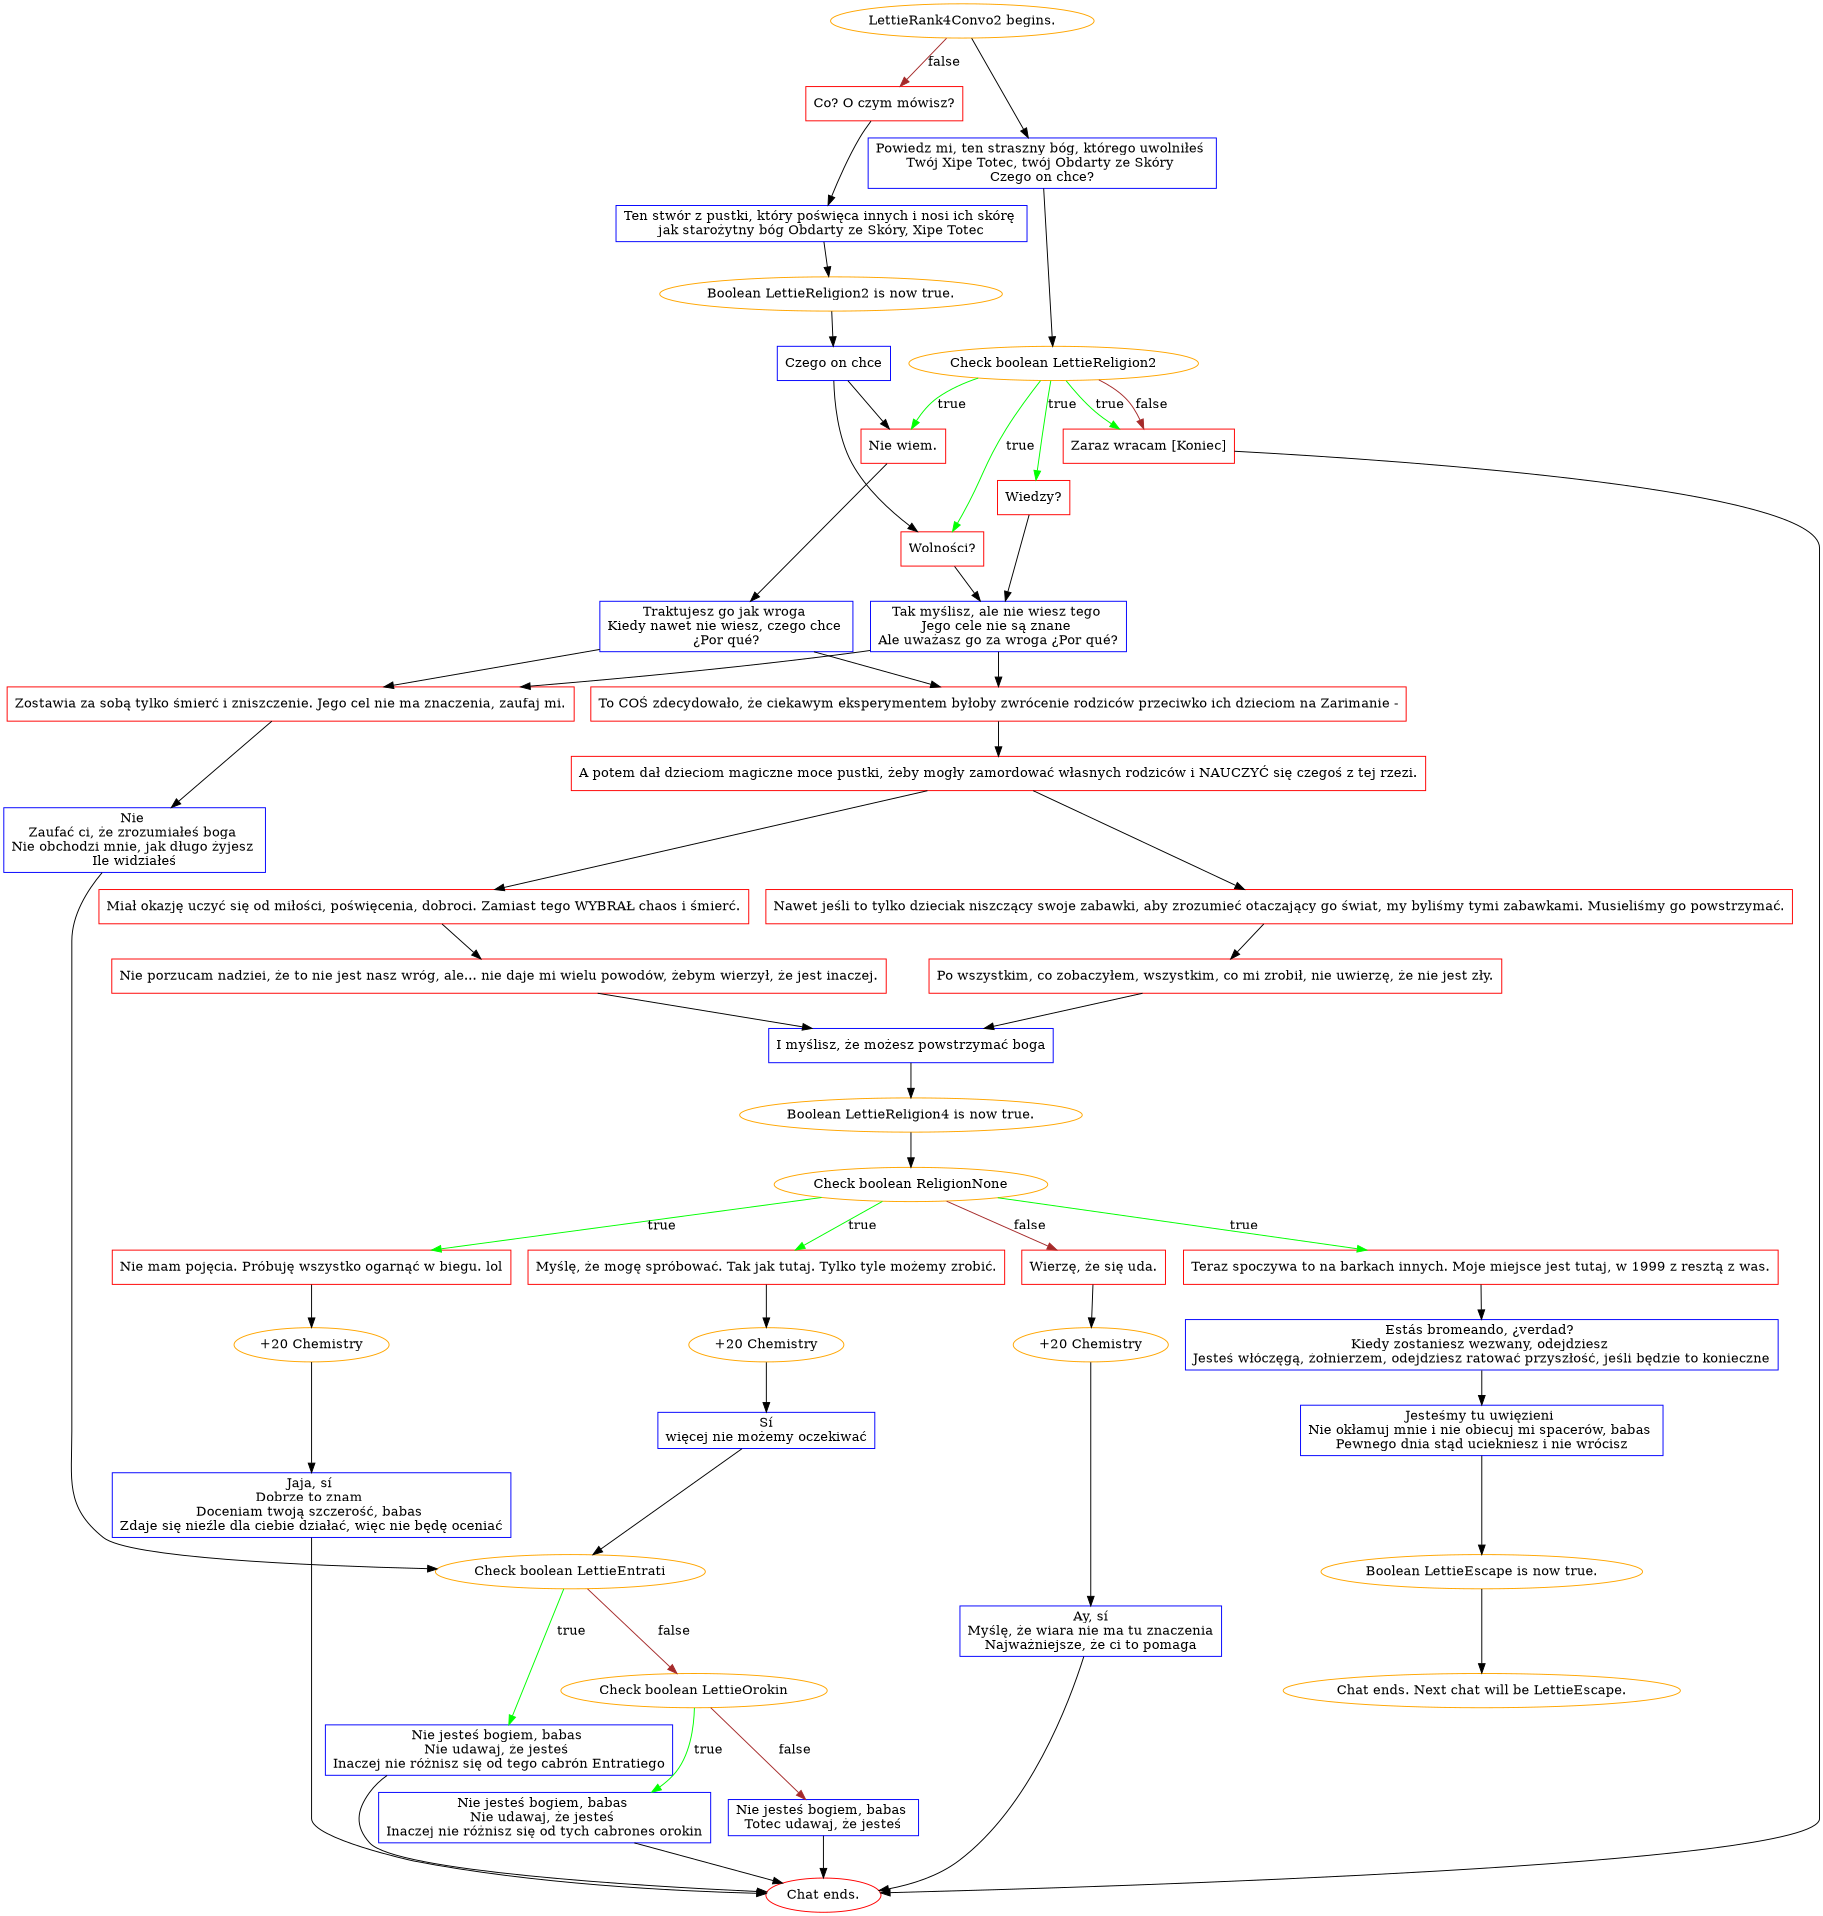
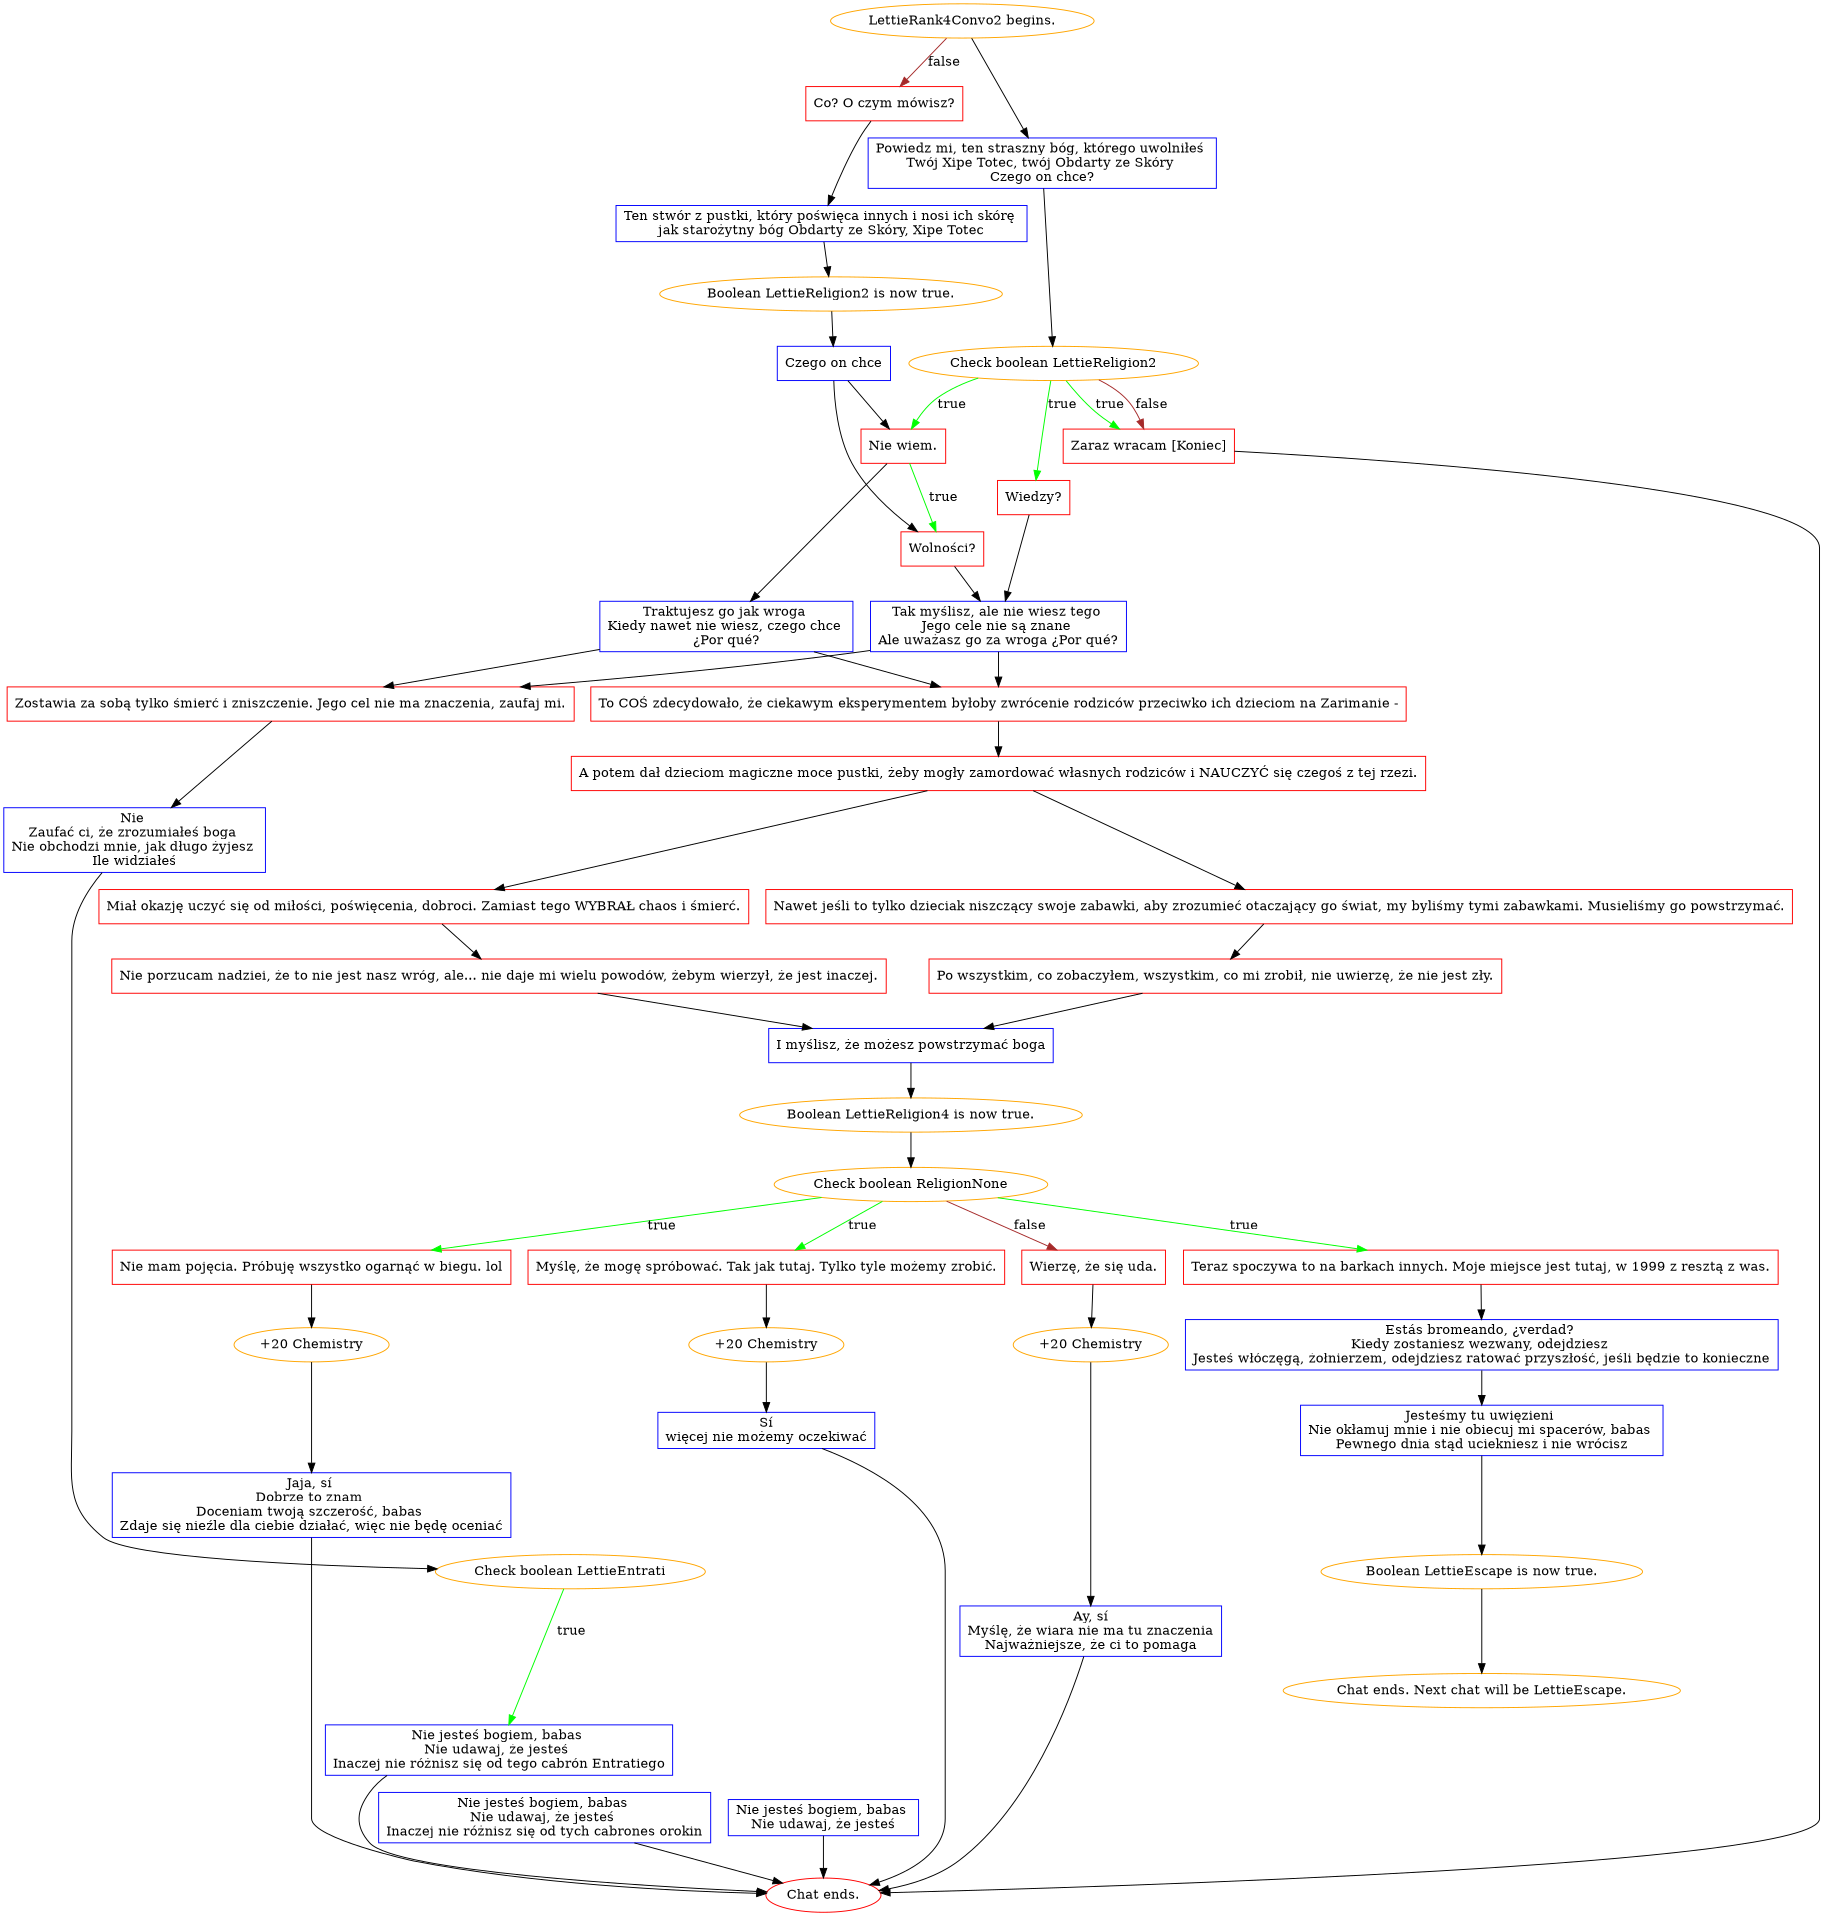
  digraph {
    node [color=red shape=box]
    "LettieRank4Convo2 begins." [color=orange shape=""]
    n2 [color=blue label="Powiedz mi, ten straszny bóg, którego uwolniłeś \nTwój Xipe Totec, twój Obdarty ze Skóry \nCzego on chce?"]
    n3 [label="Co? O czym mówisz?"]
    n4 [color=orange label="Check boolean LettieReligion2" shape=""]
    n5 [label="Wolności?"]
    n6 [label="Wiedzy?"]
    n7 [label="Nie wiem."]
    n8 [label="Zaraz wracam [Koniec]"]
    n9 [color=blue label="Tak myślisz, ale nie wiesz tego \nJego cele nie są znane \nAle uważasz go za wroga ¿Por qué?"]
    n10 [color=blue label="Traktujesz go jak wroga \nKiedy nawet nie wiesz, czego chce \n¿Por qué?"]
    "Chat ends." [shape=""]
    n12 [color=blue label="Ten stwór z pustki, który poświęca innych i nosi ich skórę \njak starożytny bóg Obdarty ze Skóry, Xipe Totec"]
    n13 [label="To COŚ zdecydowało, że ciekawym eksperymentem byłoby zwrócenie rodziców przeciwko ich dzieciom na Zarimanie -"]
    n14 [label="Zostawia za sobą tylko śmierć i zniszczenie. Jego cel nie ma znaczenia, zaufaj mi."]
    n15 [color=orange label="Boolean LettieReligion2 is now true." shape=""]
    n16 [label="A potem dał dzieciom magiczne moce pustki, żeby mogły zamordować własnych rodziców i NAUCZYĆ się czegoś z tej rzezi."]
    n17 [color=blue label="Nie \nZaufać ci, że zrozumiałeś boga \nNie obchodzi mnie, jak długo żyjesz \nIle widziałeś"]
    n18 [color=blue label="Czego on chce"]
    n19 [label="Miał okazję uczyć się od miłości, poświęcenia, dobroci. Zamiast tego WYBRAŁ chaos i śmierć."]
    n20 [label="Nawet jeśli to tylko dzieciak niszczący swoje zabawki, aby zrozumieć otaczający go świat, my byliśmy tymi zabawkami. Musieliśmy go powstrzymać."]
    n21 [color=orange label="Check boolean LettieEntrati" shape=""]
    n22 [label="Nie porzucam nadziei, że to nie jest nasz wróg, ale... nie daje mi wielu powodów, żebym wierzył, że jest inaczej."]
    n23 [label="Po wszystkim, co zobaczyłem, wszystkim, co mi zrobił, nie uwierzę, że nie jest zły."]
    n24 [color=blue label="Nie jesteś bogiem, babas \nNie udawaj, że jesteś \nInaczej nie różnisz się od tego cabrón Entratiego"]
-   n25 [color=orange label="Check boolean LettieOrokin" shape=""]
    n26 [color=blue label="I myślisz, że możesz powstrzymać boga"]
    n27 [color=blue label="Nie jesteś bogiem, babas \nNie udawaj, że jesteś \nInaczej nie różnisz się od tych cabrones orokin"]
-   n28 [color=blue label="Nie jesteś bogiem, babas \nTotec udawaj, że jesteś"]
+   n28 [color=blue label="Nie jesteś bogiem, babas \nNie udawaj, że jesteś"]
    n29 [color=orange label="Boolean LettieReligion4 is now true." shape=""]
    n30 [color=orange label="Check boolean ReligionNone" shape=""]
    n31 [label="Nie mam pojęcia. Próbuję wszystko ogarnąć w biegu. lol"]
    n32 [label="Myślę, że mogę spróbować. Tak jak tutaj. Tylko tyle możemy zrobić."]
    n33 [label="Teraz spoczywa to na barkach innych. Moje miejsce jest tutaj, w 1999 z resztą z was."]
    n34 [label="Wierzę, że się uda."]
    n35 [color=orange label="+20 Chemistry" shape=""]
    n36 [color=orange label="+20 Chemistry" shape=""]
    n37 [color=blue label="Estás bromeando, ¿verdad? \nKiedy zostaniesz wezwany, odejdziesz \nJesteś włóczęgą, żołnierzem, odejdziesz ratować przyszłość, jeśli będzie to konieczne"]
    n38 [color=orange label="+20 Chemistry" shape=""]
    n39 [color=blue label="Jaja, sí \nDobrze to znam \nDoceniam twoją szczerość, babas \nZdaje się nieźle dla ciebie działać, więc nie będę oceniać"]
    n40 [color=blue label="Sí\nwięcej nie możemy oczekiwać"]
    n41 [color=blue label="Jesteśmy tu uwięzieni \nNie okłamuj mnie i nie obiecuj mi spacerów, babas \nPewnego dnia stąd uciekniesz i nie wrócisz"]
    n42 [color=blue label="Ay, sí\nMyślę, że wiara nie ma tu znaczenia\nNajważniejsze, że ci to pomaga"]
    n43 [color=orange label="Boolean LettieEscape is now true." shape=""]
    "Chat ends. Next chat will be LettieEscape." [color=orange shape=""]
    "LettieRank4Convo2 begins." -> n2
    "LettieRank4Convo2 begins." -> n3 [color=brown label=false]
    n2 -> n4
    n3 -> n12
-   n4 -> n5 [color=green label=true]
+   n7 -> n5 [color=green label=true]
    n4 -> n6 [color=green label=true]
    n4 -> n7 [color=green label=true]
    n4 -> n8 [color=green label=true]
    n4 -> n8 [color=brown label=false]
    n5 -> n9
    n6 -> n9
    n7 -> n10
    n8 -> "Chat ends."
    n9 -> n13
    n9 -> n14
    n10 -> n13
    n10 -> n14
    n12 -> n15
    n13 -> n16
    n14 -> n17
    n15 -> n18
    n16 -> n19
    n16 -> n20
    n17 -> n21
    n18 -> n5
    n18 -> n7
    n19 -> n22
    n20 -> n23
    n21 -> n24 [color=green label=true]
-   n21 -> n25 [color=brown label=false]
    n22 -> n26
    n23 -> n26
    n24 -> "Chat ends."
-   n25 -> n27 [color=green label=true]
-   n25 -> n28 [color=brown label=false]
    n26 -> n29
    n27 -> "Chat ends."
    n28 -> "Chat ends."
    n29 -> n30
    n30 -> n31 [color=green label=true]
    n30 -> n32 [color=green label=true]
    n30 -> n33 [color=green label=true]
    n30 -> n34 [color=brown label=false]
    n31 -> n35
    n32 -> n36
    n33 -> n37
    n34 -> n38
    n35 -> n39
    n36 -> n40
    n37 -> n41
    n38 -> n42
    n39 -> "Chat ends."
-   n40 -> n21
+   n40 -> "Chat ends."
    n41 -> n43
    n42 -> "Chat ends."
    n43 -> "Chat ends. Next chat will be LettieEscape."
  }
